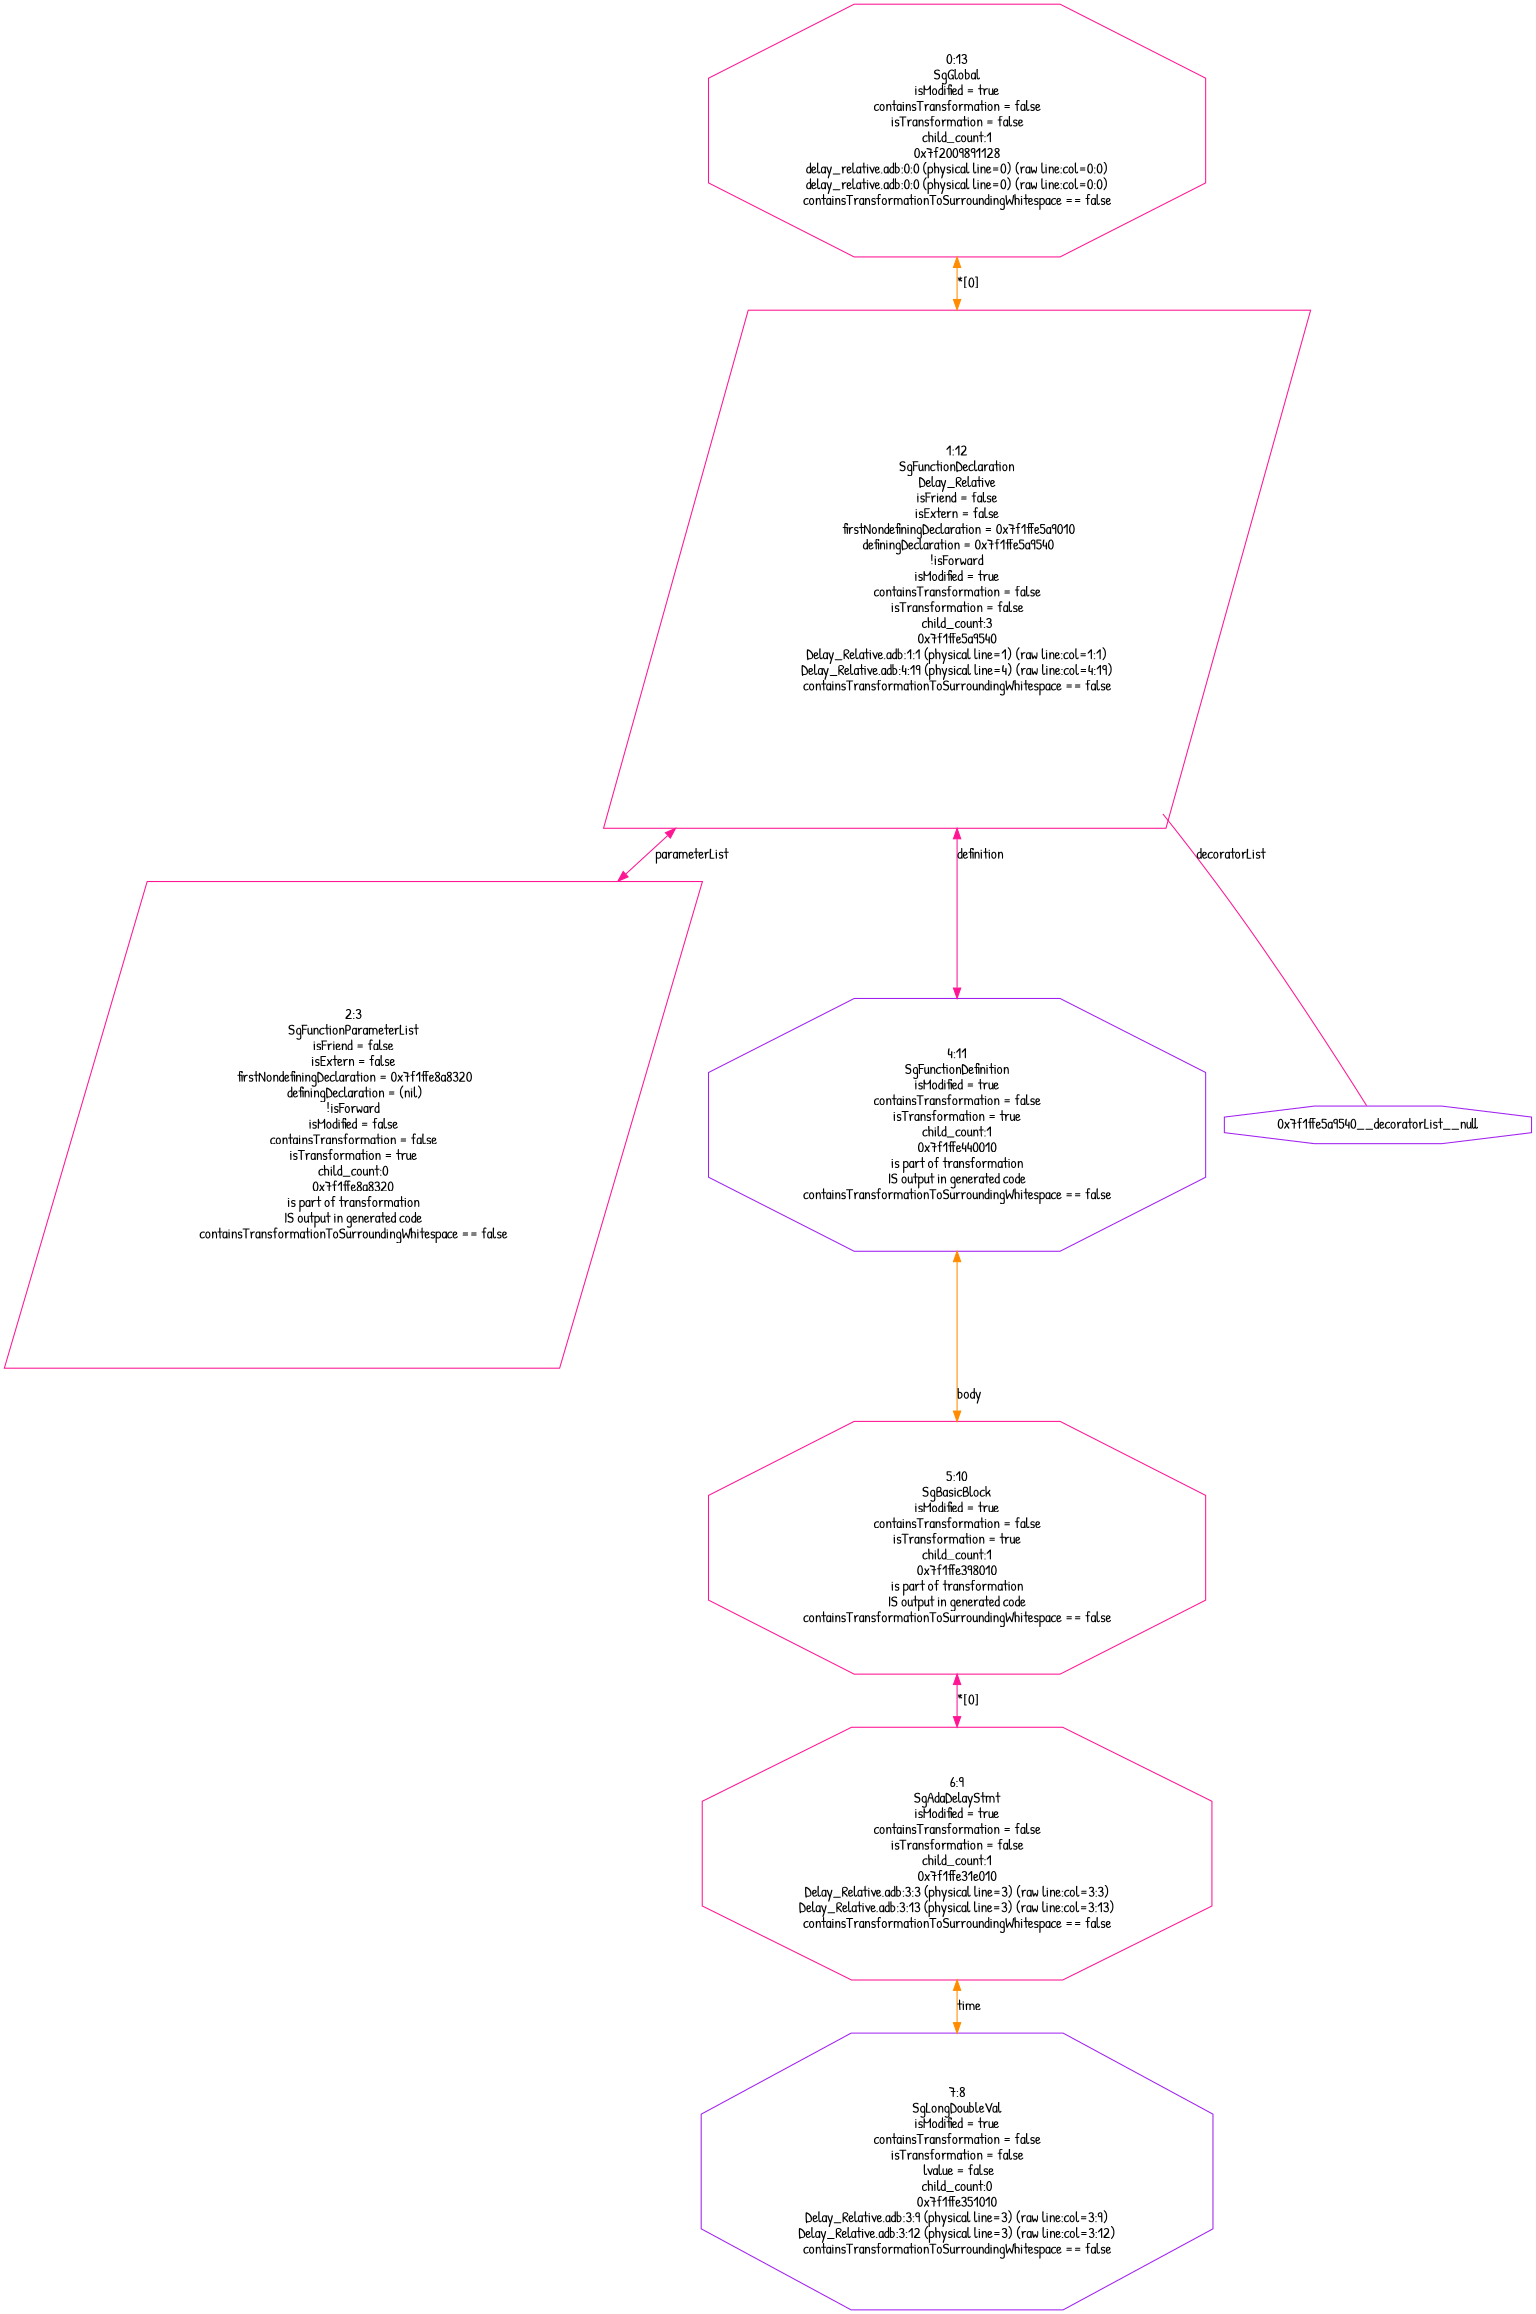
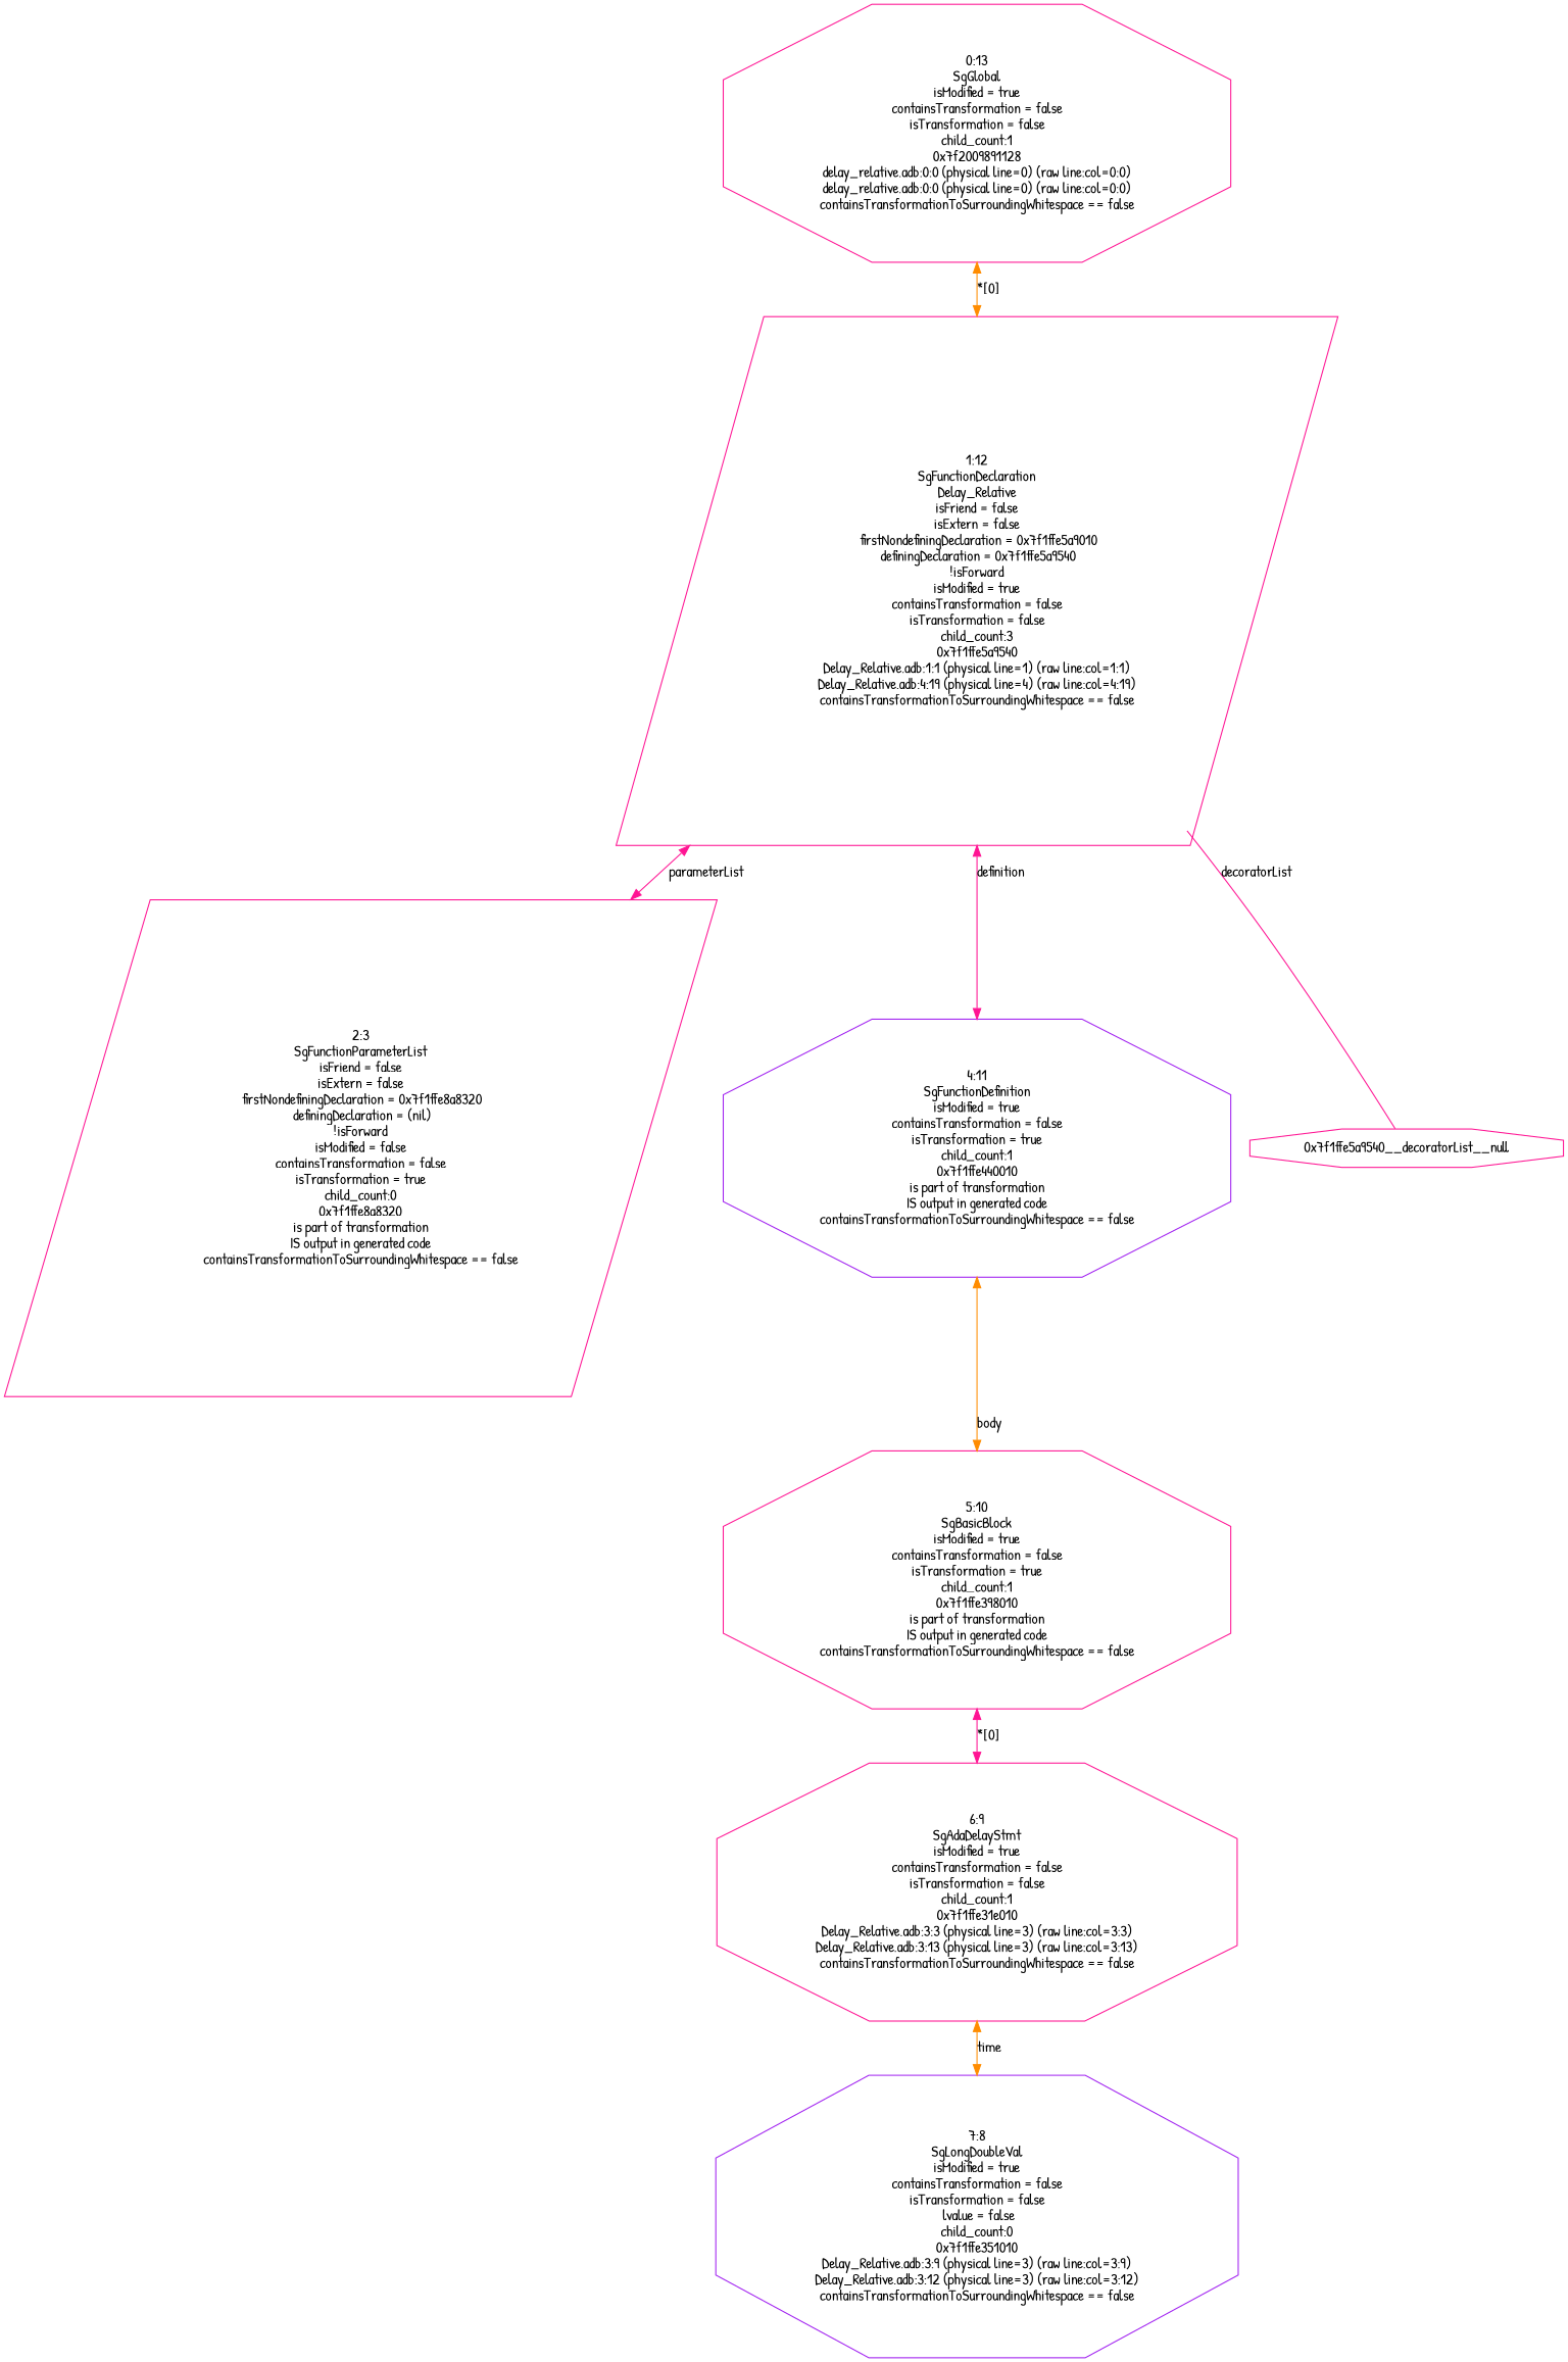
  digraph {
    fontname="Patrick Hand"
    node [color=deeppink shape=octagon fontname="Patrick Hand"]
    edge [dir=both color=deeppink fontname="Patrick Hand"]
    n1 [label="2:3\nSgFunctionParameterList\n isFriend = false \n isExtern = false \n firstNondefiningDeclaration = 0x7f1ffe8a8320\n definingDeclaration = (nil)\n!isForward\nisModified = false\ncontainsTransformation = false\nisTransformation = true\nchild_count:0\n0x7f1ffe8a8320\nis part of transformation\nIS output in generated code\ncontainsTransformationToSurroundingWhitespace == false\n" shape=parallelogram]
    n2 [label="7:8\nSgLongDoubleVal\nisModified = true\ncontainsTransformation = false\nisTransformation = false\n lvalue = false\nchild_count:0\n0x7f1ffe351010\nDelay_Relative.adb:3:9 (physical line=3) (raw line:col=3:9)\nDelay_Relative.adb:3:12 (physical line=3) (raw line:col=3:12)\ncontainsTransformationToSurroundingWhitespace == false\n" color=purple]
    n3 [label="6:9\nSgAdaDelayStmt\nisModified = true\ncontainsTransformation = false\nisTransformation = false\nchild_count:1\n0x7f1ffe31e010\nDelay_Relative.adb:3:3 (physical line=3) (raw line:col=3:3)\nDelay_Relative.adb:3:13 (physical line=3) (raw line:col=3:13)\ncontainsTransformationToSurroundingWhitespace == false\n"]
    n4 [label="5:10\nSgBasicBlock\nisModified = true\ncontainsTransformation = false\nisTransformation = true\nchild_count:1\n0x7f1ffe398010\nis part of transformation\nIS output in generated code\ncontainsTransformationToSurroundingWhitespace == false\n"]
    n5 [label="4:11\nSgFunctionDefinition\nisModified = true\ncontainsTransformation = false\nisTransformation = true\nchild_count:1\n0x7f1ffe440010\nis part of transformation\nIS output in generated code\ncontainsTransformationToSurroundingWhitespace == false\n" color=purple]
    n6 [label="1:12\nSgFunctionDeclaration\nDelay_Relative\n isFriend = false \n isExtern = false \n firstNondefiningDeclaration = 0x7f1ffe5a9010\n definingDeclaration = 0x7f1ffe5a9540\n!isForward\nisModified = true\ncontainsTransformation = false\nisTransformation = false\nchild_count:3\n0x7f1ffe5a9540\nDelay_Relative.adb:1:1 (physical line=1) (raw line:col=1:1)\nDelay_Relative.adb:4:19 (physical line=4) (raw line:col=4:19)\ncontainsTransformationToSurroundingWhitespace == false\n" shape=parallelogram]
-   "0x7f1ffe5a9540__decoratorList__null" [color=purple]
+   "0x7f1ffe5a9540__decoratorList__null"
    n8 [label="0:13\nSgGlobal\nisModified = true\ncontainsTransformation = false\nisTransformation = false\nchild_count:1\n0x7f2009891128\ndelay_relative.adb:0:0 (physical line=0) (raw line:col=0:0)\ndelay_relative.adb:0:0 (physical line=0) (raw line:col=0:0)\ncontainsTransformationToSurroundingWhitespace == false\n"]
    n3 -> n2 [label=time color=darkorange]
    n4 -> n3 [label="*[0]"]
    n5 -> n4 [label=body color=darkorange]
    n6 -> n1 [label=parameterList]
    n6 -> n5 [label=definition]
    n6 -> "0x7f1ffe5a9540__decoratorList__null" [dir=none label=decoratorList]
    n8 -> n6 [label="*[0]" color=darkorange]
  }
